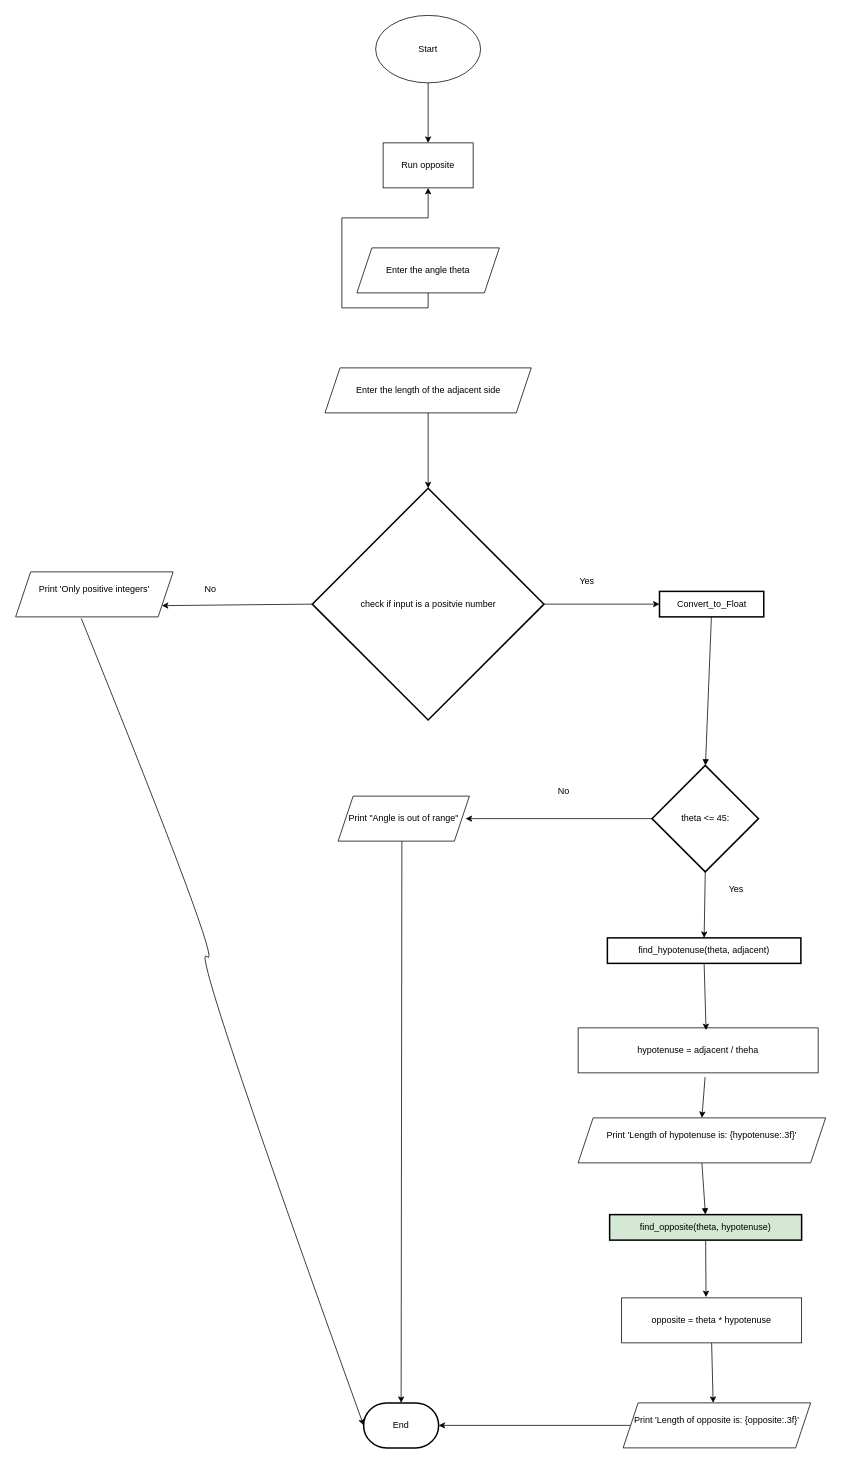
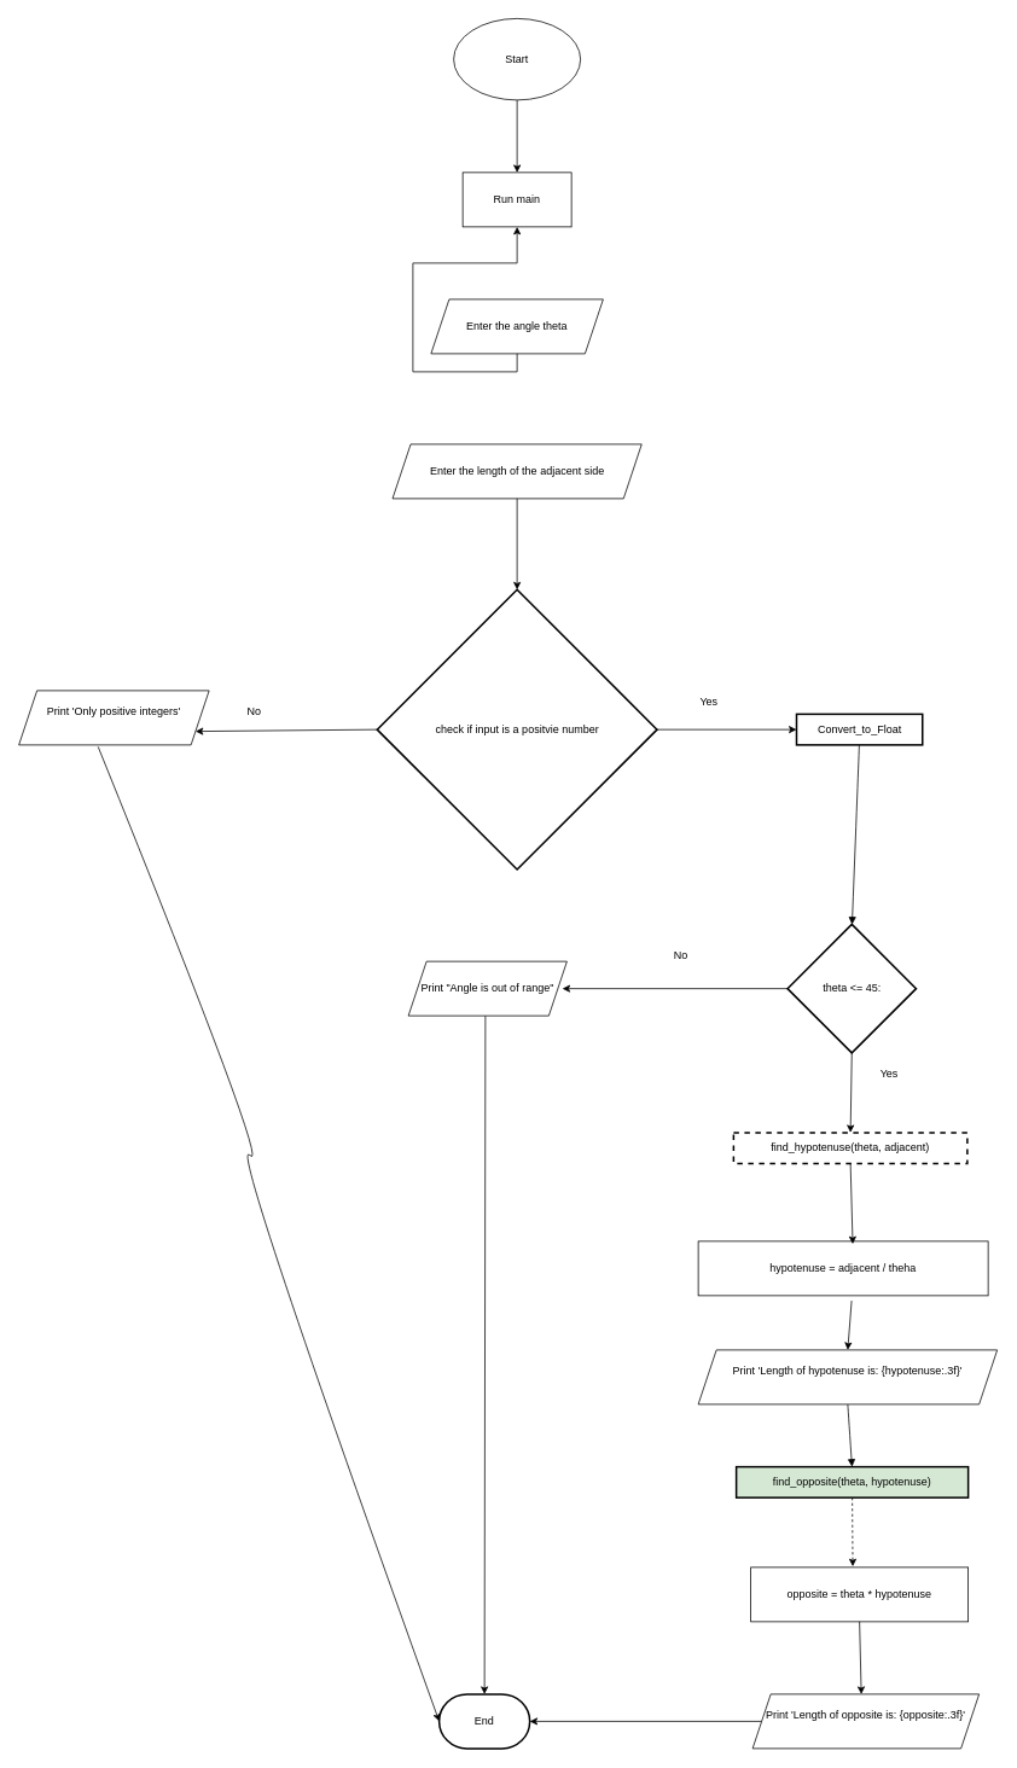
  <mxCell id="0" />
  <mxCell id="1" parent="0" />
  <mxCell id="2" value="check if input is a positvie number" style="rhombus;strokeWidth=2;whiteSpace=wrap;" vertex="1" parent="1"><mxGeometry x="415.5" y="650.5" width="309" height="309" as="geometry" /></mxCell>
  <mxCell id="3" value="Convert_to_Float" style="whiteSpace=wrap;strokeWidth=2;" vertex="1" parent="1"><mxGeometry x="878.5" y="788" width="139" height="34" as="geometry" /></mxCell>
  <mxCell id="4" value="theta &lt;= 45: " style="rhombus;strokeWidth=2;whiteSpace=wrap;" vertex="1" parent="1"><mxGeometry x="868.5" y="1020" width="142" height="142" as="geometry" /></mxCell>
- <mxCell id="5" value="find_hypotenuse(theta, adjacent)" style="whiteSpace=wrap;strokeWidth=2;" vertex="1" parent="1"><mxGeometry x="809" y="1250" width="258" height="34" as="geometry" /></mxCell>
+ <mxCell id="5" value="find_hypotenuse(theta, adjacent)" style="whiteSpace=wrap;strokeWidth=2;dashed=1;" vertex="1" parent="1"><mxGeometry x="809" y="1250" width="258" height="34" as="geometry" /></mxCell>
  <mxCell id="6" value="find_opposite(theta, hypotenuse)" style="whiteSpace=wrap;strokeWidth=2;fillColor=#d5e8d4;" vertex="1" parent="1"><mxGeometry x="812" y="1619" width="256" height="34" as="geometry" /></mxCell>
  <mxCell id="7" value="" style="curved=1;startArrow=none;endArrow=block;exitX=0.498;exitY=0.991;entryX=0.502;entryY=-0.002;rounded=0;" edge="1" parent="1" source="3" target="4"><mxGeometry relative="1" as="geometry"><Array as="points" /></mxGeometry></mxCell>
  <mxCell id="8" value="" style="curved=1;startArrow=none;endArrow=block;exitX=0.5;exitY=1;entryX=0.499;entryY=-0.002;rounded=0;exitDx=0;exitDy=0;" edge="1" parent="1" source="31" target="6"><mxGeometry relative="1" as="geometry"><Array as="points" /><mxPoint x="969.745" y="1524" as="sourcePoint" /></mxGeometry></mxCell>
  <mxCell id="9" value="&lt;div&gt;Yes&lt;/div&gt;" style="text;html=1;align=center;verticalAlign=middle;whiteSpace=wrap;rounded=0;" vertex="1" parent="1"><mxGeometry x="752" y="760" width="60" height="30" as="geometry" /></mxCell>
  <mxCell id="10" value="" style="endArrow=classic;html=1;rounded=0;exitX=1;exitY=0.5;exitDx=0;exitDy=0;entryX=0;entryY=0.5;entryDx=0;entryDy=0;" edge="1" parent="1" source="2" target="3"><mxGeometry width="50" height="50" relative="1" as="geometry"><mxPoint x="721" y="793.73" as="sourcePoint" /><mxPoint x="871" y="793.73" as="targetPoint" /></mxGeometry></mxCell>
  <mxCell id="11" value="" style="endArrow=classic;html=1;rounded=0;exitX=0;exitY=0.5;exitDx=0;exitDy=0;entryX=1;entryY=0.5;entryDx=0;entryDy=0;" edge="1" parent="1" source="2"><mxGeometry width="50" height="50" relative="1" as="geometry"><mxPoint x="590" y="970" as="sourcePoint" /><mxPoint x="215" y="807" as="targetPoint" /></mxGeometry></mxCell>
  <mxCell id="12" value="No" style="text;html=1;align=center;verticalAlign=middle;whiteSpace=wrap;rounded=0;" vertex="1" parent="1"><mxGeometry x="250" y="770" width="60" height="30" as="geometry" /></mxCell>
  <mxCell id="13" value="" style="endArrow=classic;html=1;rounded=0;entryX=0.5;entryY=0;entryDx=0;entryDy=0;exitX=0.5;exitY=1;exitDx=0;exitDy=0;" edge="1" parent="1" source="4" target="5"><mxGeometry width="50" height="50" relative="1" as="geometry"><mxPoint x="680" y="1080" as="sourcePoint" /><mxPoint x="730" y="1030" as="targetPoint" /></mxGeometry></mxCell>
  <mxCell id="14" value="hypotenuse = adjacent / theha" style="rounded=0;whiteSpace=wrap;html=1;" vertex="1" parent="1"><mxGeometry x="770" y="1370" width="320" height="60" as="geometry" /></mxCell>
  <mxCell id="15" value="" style="endArrow=classic;html=1;rounded=0;entryX=0.533;entryY=0.05;entryDx=0;entryDy=0;entryPerimeter=0;exitX=0.5;exitY=1;exitDx=0;exitDy=0;" edge="1" parent="1" source="5" target="14"><mxGeometry width="50" height="50" relative="1" as="geometry"><mxPoint x="870" y="1380" as="sourcePoint" /><mxPoint x="920" y="1330" as="targetPoint" /></mxGeometry></mxCell>
  <mxCell id="16" value="" style="endArrow=classic;html=1;rounded=0;entryX=0.5;entryY=0;entryDx=0;entryDy=0;exitX=0.529;exitY=1.094;exitDx=0;exitDy=0;exitPerimeter=0;" edge="1" parent="1" source="14" target="31"><mxGeometry width="50" height="50" relative="1" as="geometry"><mxPoint x="870" y="1380" as="sourcePoint" /><mxPoint x="970" y="1490" as="targetPoint" /></mxGeometry></mxCell>
  <mxCell id="17" value="opposite = theta * hypotenuse" style="rounded=0;whiteSpace=wrap;html=1;" vertex="1" parent="1"><mxGeometry x="828" y="1730" width="240" height="60" as="geometry" /></mxCell>
- <mxCell id="18" value="" style="endArrow=classic;html=1;rounded=0;exitX=0.5;exitY=1;exitDx=0;exitDy=0;entryX=0.469;entryY=-0.017;entryDx=0;entryDy=0;entryPerimeter=0;" edge="1" parent="1" source="6" target="17"><mxGeometry width="50" height="50" relative="1" as="geometry"><mxPoint x="870" y="1720" as="sourcePoint" /><mxPoint x="940" y="1720" as="targetPoint" /></mxGeometry></mxCell>
+ <mxCell id="18" value="" style="endArrow=classic;html=1;rounded=0;exitX=0.5;exitY=1;exitDx=0;exitDy=0;entryX=0.469;entryY=-0.017;entryDx=0;entryDy=0;entryPerimeter=0;dashed=1;" edge="1" parent="1" source="6" target="17"><mxGeometry width="50" height="50" relative="1" as="geometry"><mxPoint x="870" y="1720" as="sourcePoint" /><mxPoint x="940" y="1720" as="targetPoint" /></mxGeometry></mxCell>
  <mxCell id="19" value="" style="endArrow=classic;html=1;rounded=0;exitX=0.5;exitY=1;exitDx=0;exitDy=0;" edge="1" parent="1" source="17"><mxGeometry width="50" height="50" relative="1" as="geometry"><mxPoint x="870" y="1720" as="sourcePoint" /><mxPoint x="950" y="1870" as="targetPoint" /></mxGeometry></mxCell>
  <mxCell id="20" value="" style="endArrow=classic;html=1;rounded=0;entryX=1;entryY=0.5;entryDx=0;entryDy=0;exitX=0;exitY=0.5;exitDx=0;exitDy=0;entryPerimeter=0;" edge="1" parent="1" source="32" target="30"><mxGeometry width="50" height="50" relative="1" as="geometry"><mxPoint x="781" y="1877" as="sourcePoint" /><mxPoint x="584" y="1880" as="targetPoint" /></mxGeometry></mxCell>
  <mxCell id="21" value="" style="endArrow=classic;html=1;rounded=0;exitX=0;exitY=0.5;exitDx=0;exitDy=0;" edge="1" parent="1" source="4"><mxGeometry width="50" height="50" relative="1" as="geometry"><mxPoint x="680" y="1250" as="sourcePoint" /><mxPoint x="620" y="1091" as="targetPoint" /></mxGeometry></mxCell>
  <mxCell id="22" value="No" style="text;html=1;align=center;verticalAlign=middle;whiteSpace=wrap;rounded=0;" vertex="1" parent="1"><mxGeometry x="721" y="1040" width="60" height="30" as="geometry" /></mxCell>
  <mxCell id="23" value="" style="endArrow=classic;html=1;rounded=0;exitX=0.5;exitY=1;exitDx=0;exitDy=0;entryX=0.5;entryY=0;entryDx=0;entryDy=0;entryPerimeter=0;" edge="1" parent="1" target="30"><mxGeometry width="50" height="50" relative="1" as="geometry"><mxPoint x="535" y="1121" as="sourcePoint" /><mxPoint x="524" y="1840" as="targetPoint" /></mxGeometry></mxCell>
  <mxCell id="24" value="Start" style="ellipse;whiteSpace=wrap;html=1;" vertex="1" parent="1"><mxGeometry x="500" y="20" width="140" height="90" as="geometry" /></mxCell>
  <mxCell id="25" value="Enter the angle theta" style="shape=parallelogram;perimeter=parallelogramPerimeter;whiteSpace=wrap;html=1;fixedSize=1;" vertex="1" parent="1"><mxGeometry x="475" y="330" width="190" height="60" as="geometry" /></mxCell>
  <mxCell id="26" style="edgeStyle=orthogonalEdgeStyle;rounded=0;orthogonalLoop=1;jettySize=auto;html=1;exitX=0.5;exitY=1;exitDx=0;exitDy=0;" edge="1" parent="1" source="25" target="36"><mxGeometry relative="1" as="geometry"><mxPoint x="820" y="460" as="targetPoint" /></mxGeometry></mxCell>
  <mxCell id="27" value="Enter the length of the adjacent side " style="shape=parallelogram;perimeter=parallelogramPerimeter;whiteSpace=wrap;html=1;fixedSize=1;" vertex="1" parent="1"><mxGeometry x="432.5" y="490" width="275" height="60" as="geometry" /></mxCell>
  <mxCell id="28" value="" style="endArrow=classic;html=1;rounded=0;entryX=0.5;entryY=0;entryDx=0;entryDy=0;exitX=0.5;exitY=1;exitDx=0;exitDy=0;" edge="1" parent="1" source="27" target="2"><mxGeometry width="50" height="50" relative="1" as="geometry"><mxPoint x="450" y="630" as="sourcePoint" /><mxPoint x="620" y="580" as="targetPoint" /></mxGeometry></mxCell>
  <mxCell id="29" value="" style="curved=1;endArrow=classic;html=1;rounded=0;exitX=0.5;exitY=1;exitDx=0;exitDy=0;entryX=0;entryY=0.5;entryDx=0;entryDy=0;entryPerimeter=0;" edge="1" parent="1" target="30"><mxGeometry width="50" height="50" relative="1" as="geometry"><mxPoint x="107.5" y="824" as="sourcePoint" /><mxPoint x="464" y="1880" as="targetPoint" /><Array as="points"><mxPoint x="300" y="1300" /><mxPoint x="250" y="1250" /></Array></mxGeometry></mxCell>
  <mxCell id="30" value="&lt;div&gt;End&lt;/div&gt;" style="strokeWidth=2;html=1;shape=mxgraph.flowchart.terminator;whiteSpace=wrap;" vertex="1" parent="1"><mxGeometry x="484" y="1870" width="100" height="60" as="geometry" /></mxCell>
  <mxCell id="31" value="&#10;Print 'Length of hypotenuse is: {hypotenuse:.3f}'&#10;&#10;" style="shape=parallelogram;perimeter=parallelogramPerimeter;whiteSpace=wrap;html=1;fixedSize=1;" vertex="1" parent="1"><mxGeometry x="770" y="1490" width="330" height="60" as="geometry" /></mxCell>
  <mxCell id="32" value="&#10;Print 'Length of opposite is: {opposite:.3f}'&#10;&#10;" style="shape=parallelogram;perimeter=parallelogramPerimeter;whiteSpace=wrap;html=1;fixedSize=1;" vertex="1" parent="1"><mxGeometry x="830" y="1870" width="250" height="60" as="geometry" /></mxCell>
  <mxCell id="33" value="Print &quot;Angle is out of range&quot;" style="shape=parallelogram;perimeter=parallelogramPerimeter;whiteSpace=wrap;html=1;fixedSize=1;" vertex="1" parent="1"><mxGeometry x="450" y="1061" width="175" height="60" as="geometry" /></mxCell>
  <mxCell id="34" value="&#10;Print 'Only positive integers'&#10;&#10;" style="shape=parallelogram;perimeter=parallelogramPerimeter;whiteSpace=wrap;html=1;fixedSize=1;" vertex="1" parent="1"><mxGeometry x="20" y="762" width="210" height="60" as="geometry" /></mxCell>
  <mxCell id="35" value="&lt;div&gt;Yes&lt;/div&gt;" style="text;html=1;align=center;verticalAlign=middle;whiteSpace=wrap;rounded=0;" vertex="1" parent="1"><mxGeometry x="950.5" y="1170" width="60" height="30" as="geometry" /></mxCell>
- <mxCell id="36" value="Run opposite" style="rounded=0;whiteSpace=wrap;html=1;" vertex="1" parent="1"><mxGeometry x="510" y="190" width="120" height="60" as="geometry" /></mxCell>
+ <mxCell id="36" value="Run main" style="rounded=0;whiteSpace=wrap;html=1;" vertex="1" parent="1"><mxGeometry x="510" y="190" width="120" height="60" as="geometry" /></mxCell>
  <mxCell id="37" value="" style="endArrow=classic;html=1;rounded=0;entryX=0.5;entryY=0;entryDx=0;entryDy=0;exitX=0.5;exitY=1;exitDx=0;exitDy=0;" edge="1" parent="1" source="24" target="36"><mxGeometry width="50" height="50" relative="1" as="geometry"><mxPoint x="350" y="440" as="sourcePoint" /><mxPoint x="400" y="390" as="targetPoint" /></mxGeometry></mxCell>
